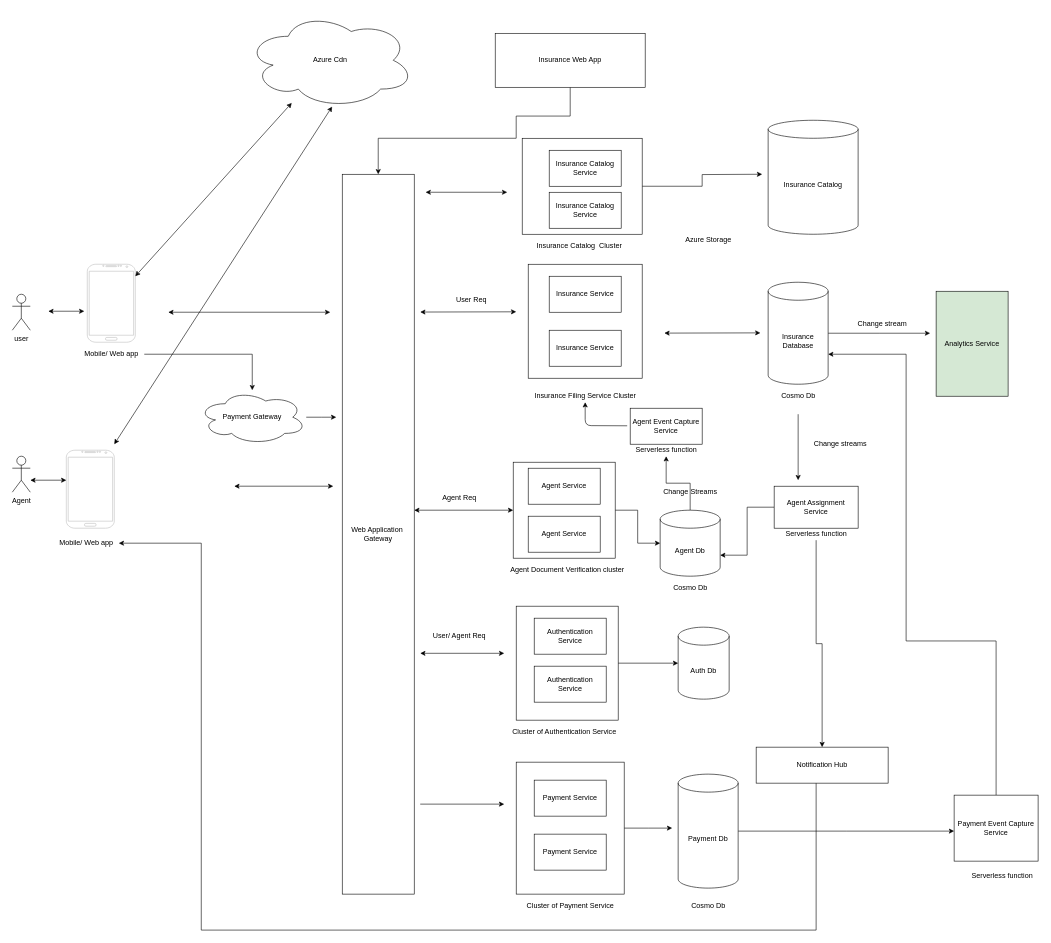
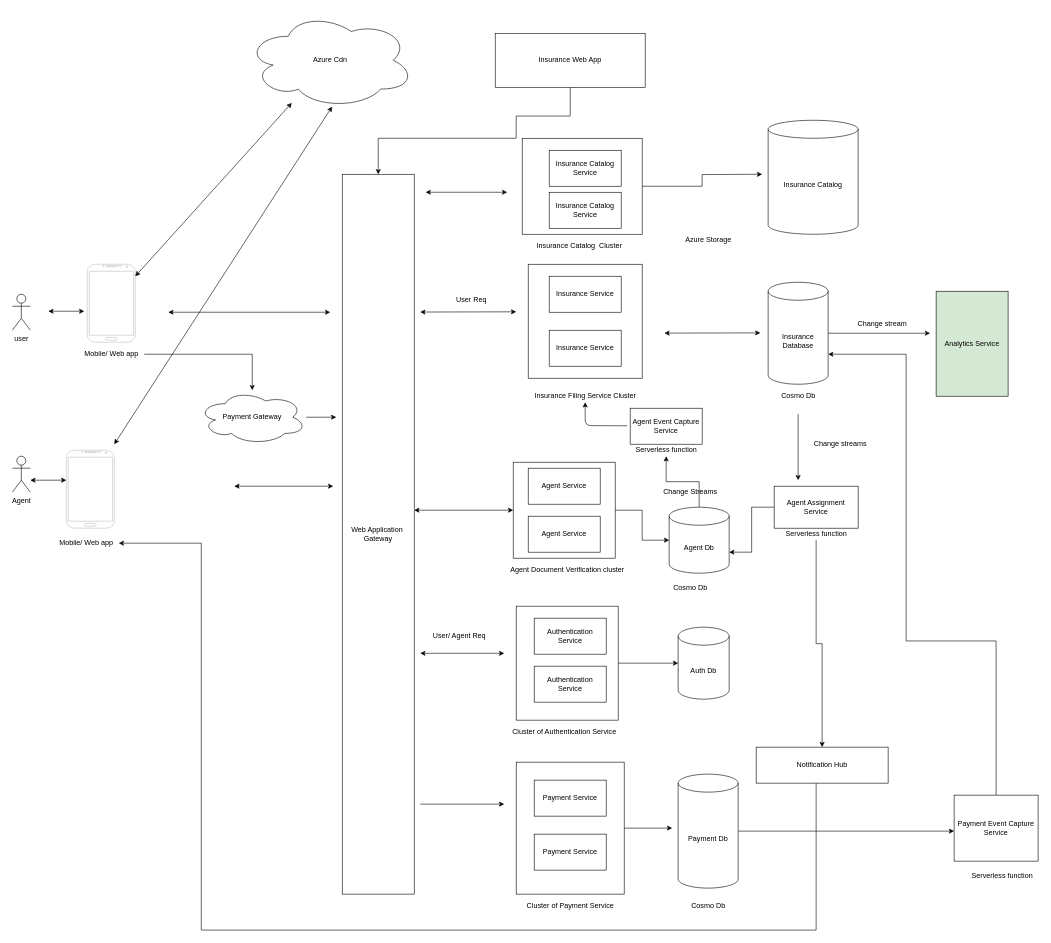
  <mxCell id="0" />
  <mxCell id="1" parent="0" />
  <mxCell id="2" value="Web Application&amp;nbsp;&lt;br&gt;Gateway" style="rounded=0;whiteSpace=wrap;html=1;" parent="1" vertex="1"><mxGeometry x="570" y="290" width="120" height="1200" as="geometry" /></mxCell>
  <mxCell id="3" value="user&lt;br&gt;" style="shape=umlActor;verticalLabelPosition=bottom;verticalAlign=top;html=1;outlineConnect=0;" parent="1" vertex="1"><mxGeometry x="20" y="490" width="30" height="60" as="geometry" /></mxCell>
  <mxCell id="4" value="" style="verticalLabelPosition=bottom;verticalAlign=top;html=1;shadow=0;dashed=0;strokeWidth=1;shape=mxgraph.android.phone2;strokeColor=#c0c0c0;" parent="1" vertex="1"><mxGeometry x="145" y="440" width="80" height="130" as="geometry" /></mxCell>
  <mxCell id="5" style="edgeStyle=orthogonalEdgeStyle;rounded=0;orthogonalLoop=1;jettySize=auto;html=1;" parent="1" source="6" target="38" edge="1"><mxGeometry relative="1" as="geometry" /></mxCell>
  <mxCell id="6" value="Mobile/ Web app" style="text;html=1;align=center;verticalAlign=middle;resizable=0;points=[];autosize=1;" parent="1" vertex="1"><mxGeometry x="130" y="580" width="110" height="20" as="geometry" /></mxCell>
  <mxCell id="7" value="" style="endArrow=classic;startArrow=classic;html=1;" parent="1" edge="1"><mxGeometry width="50" height="50" relative="1" as="geometry"><mxPoint x="80" y="518.33" as="sourcePoint" /><mxPoint x="140" y="518.33" as="targetPoint" /></mxGeometry></mxCell>
  <mxCell id="8" value="" style="endArrow=classic;startArrow=classic;html=1;" parent="1" edge="1"><mxGeometry width="50" height="50" relative="1" as="geometry"><mxPoint y="520" as="sourcePoint" x="280" /><mxPoint x="550" y="520" as="targetPoint" /></mxGeometry></mxCell>
  <mxCell id="9" value="Agent" style="shape=umlActor;verticalLabelPosition=bottom;verticalAlign=top;html=1;outlineConnect=0;" parent="1" vertex="1"><mxGeometry x="20" y="760" width="30" height="60" as="geometry" /></mxCell>
  <mxCell id="10" value="" style="verticalLabelPosition=bottom;verticalAlign=top;html=1;shadow=0;dashed=0;strokeWidth=1;shape=mxgraph.android.phone2;strokeColor=#c0c0c0;" parent="1" vertex="1"><mxGeometry x="110" y="750" width="80" height="130" as="geometry" /></mxCell>
  <mxCell id="11" value="" style="endArrow=classic;startArrow=classic;html=1;" parent="1" edge="1"><mxGeometry width="50" height="50" relative="1" as="geometry"><mxPoint x="50" y="800" as="sourcePoint" /><mxPoint x="110" y="800" as="targetPoint" /></mxGeometry></mxCell>
  <mxCell id="12" value="" style="endArrow=classic;startArrow=classic;html=1;" parent="1" edge="1"><mxGeometry width="50" height="50" relative="1" as="geometry"><mxPoint x="390" y="810" as="sourcePoint" /><mxPoint x="555" y="810" as="targetPoint" /></mxGeometry></mxCell>
  <mxCell id="13" value="Mobile/ Web app" style="text;html=1;align=center;verticalAlign=middle;resizable=0;points=[];autosize=1;" parent="1" vertex="1"><mxGeometry x="87.5" y="895" width="110" height="20" as="geometry" /></mxCell>
  <mxCell id="14" value="" style="endArrow=classic;startArrow=classic;html=1;entryX=0;entryY=0.5;entryDx=0;entryDy=0;" parent="1" target="40" edge="1"><mxGeometry width="50" height="50" relative="1" as="geometry"><mxPoint x="690" y="850" as="sourcePoint" /><mxPoint x="830" y="860" as="targetPoint" /></mxGeometry></mxCell>
- <mxCell id="15" value="Agent Req" style="text;html=1;align=center;verticalAlign=middle;resizable=0;points=[];autosize=1;" parent="1" vertex="1"><mxGeometry x="730" y="820" width="70" height="20" as="geometry" /></mxCell>
  <mxCell id="16" value="" style="endArrow=classic;startArrow=classic;html=1;" parent="1" edge="1"><mxGeometry width="50" height="50" relative="1" as="geometry"><mxPoint x="700" y="519.7" as="sourcePoint" /><mxPoint x="860" y="519.29" as="targetPoint" /></mxGeometry></mxCell>
  <mxCell id="17" value="User Req" style="text;html=1;align=center;verticalAlign=middle;resizable=0;points=[];autosize=1;" parent="1" vertex="1"><mxGeometry x="750" y="490" width="70" height="20" as="geometry" /></mxCell>
  <mxCell id="18" value="" style="whiteSpace=wrap;html=1;aspect=fixed;" parent="1" vertex="1"><mxGeometry x="880" y="440" width="190" height="190" as="geometry" /></mxCell>
  <mxCell id="19" value="Insurance Service" style="rounded=0;whiteSpace=wrap;html=1;" parent="1" vertex="1"><mxGeometry x="915" y="460" width="120" height="60" as="geometry" /></mxCell>
  <mxCell id="20" value="Insurance Service" style="rounded=0;whiteSpace=wrap;html=1;" parent="1" vertex="1"><mxGeometry x="915" y="550" width="120" height="60" as="geometry" /></mxCell>
  <mxCell id="21" value="" style="endArrow=classic;startArrow=classic;html=1;" parent="1" edge="1"><mxGeometry width="50" height="50" relative="1" as="geometry"><mxPoint x="1107" y="554.82" as="sourcePoint" /><mxPoint x="1267" y="554.41" as="targetPoint" /></mxGeometry></mxCell>
  <mxCell id="22" value="Insurance Filing Service Cluster" style="text;html=1;align=center;verticalAlign=middle;resizable=0;points=[];autosize=1;" parent="1" vertex="1"><mxGeometry x="885" y="650" width="180" height="20" as="geometry" /></mxCell>
  <mxCell id="23" style="edgeStyle=orthogonalEdgeStyle;rounded=0;orthogonalLoop=1;jettySize=auto;html=1;" parent="1" edge="1"><mxGeometry relative="1" as="geometry"><mxPoint x="1330" y="800" as="targetPoint" /><mxPoint x="1330" y="690" as="sourcePoint" /></mxGeometry></mxCell>
  <mxCell id="24" style="edgeStyle=orthogonalEdgeStyle;rounded=0;orthogonalLoop=1;jettySize=auto;html=1;" parent="1" source="25" edge="1"><mxGeometry relative="1" as="geometry"><mxPoint x="1550" y="555" as="targetPoint" /></mxGeometry></mxCell>
  <mxCell id="25" value="Insurance Database" style="shape=cylinder3;whiteSpace=wrap;html=1;boundedLbl=1;backgroundOutline=1;size=15;" parent="1" vertex="1"><mxGeometry x="1280" y="470" width="100" height="170" as="geometry" /></mxCell>
  <mxCell id="26" style="edgeStyle=orthogonalEdgeStyle;rounded=0;orthogonalLoop=1;jettySize=auto;html=1;entryX=1;entryY=0;entryDx=0;entryDy=75;entryPerimeter=0;" edge="1" parent="1" source="27" target="29"><mxGeometry relative="1" as="geometry" /></mxCell>
  <mxCell id="27" value="Agent Assignment Service" style="rounded=0;whiteSpace=wrap;html=1;" parent="1" vertex="1"><mxGeometry x="1290" y="810" width="140" height="70" as="geometry" /></mxCell>
  <mxCell id="28" style="edgeStyle=orthogonalEdgeStyle;rounded=0;orthogonalLoop=1;jettySize=auto;html=1;" edge="1" parent="1" source="29" target="82"><mxGeometry relative="1" as="geometry" /></mxCell>
- <mxCell id="29" value="Agent Db" style="shape=cylinder3;whiteSpace=wrap;html=1;boundedLbl=1;backgroundOutline=1;size=15;" parent="1" vertex="1"><mxGeometry x="1100" y="850" width="100" height="110" as="geometry" /></mxCell>
+ <mxCell id="29" value="Agent Db" style="shape=cylinder3;whiteSpace=wrap;html=1;boundedLbl=1;backgroundOutline=1;size=15;" parent="1" vertex="1"><mxGeometry x="1115" y="845" width="100" height="110" as="geometry" /></mxCell>
  <mxCell id="30" style="edgeStyle=orthogonalEdgeStyle;rounded=0;orthogonalLoop=1;jettySize=auto;html=1;entryX=0.5;entryY=0;entryDx=0;entryDy=0;" parent="1" source="31" target="35" edge="1"><mxGeometry relative="1" as="geometry"><mxPoint x="1360" y="980" as="targetPoint" /></mxGeometry></mxCell>
  <mxCell id="31" value="Serverless function" style="text;html=1;align=center;verticalAlign=middle;resizable=0;points=[];autosize=1;" parent="1" vertex="1"><mxGeometry x="1300" y="880" width="120" height="20" as="geometry" /></mxCell>
  <mxCell id="32" value="Cosmo Db" style="text;html=1;align=center;verticalAlign=middle;resizable=0;points=[];autosize=1;" parent="1" vertex="1"><mxGeometry x="1295" y="650" width="70" height="20" as="geometry" /></mxCell>
  <mxCell id="33" value="Change streams" style="text;html=1;align=center;verticalAlign=middle;resizable=0;points=[];autosize=1;rotation=0;" parent="1" vertex="1"><mxGeometry x="1350" y="730" width="100" height="20" as="geometry" /></mxCell>
  <mxCell id="34" style="edgeStyle=orthogonalEdgeStyle;rounded=0;orthogonalLoop=1;jettySize=auto;html=1;" parent="1" source="35" target="13" edge="1"><mxGeometry relative="1" as="geometry"><Array as="points"><mxPoint x="1360" y="1550" /><mxPoint x="335" y="1550" /></Array></mxGeometry></mxCell>
  <mxCell id="35" value="Notification Hub" style="rounded=0;whiteSpace=wrap;html=1;" parent="1" vertex="1"><mxGeometry x="1260" y="1245" width="220" height="60" as="geometry" /></mxCell>
  <mxCell id="36" value="Agent Document Verification cluster" style="text;html=1;align=center;verticalAlign=middle;resizable=0;points=[];autosize=1;" parent="1" vertex="1"><mxGeometry x="840" y="940" width="210" height="20" as="geometry" /></mxCell>
  <mxCell id="37" style="edgeStyle=orthogonalEdgeStyle;rounded=0;orthogonalLoop=1;jettySize=auto;html=1;" parent="1" source="38" edge="1"><mxGeometry relative="1" as="geometry"><mxPoint x="560" y="695" as="targetPoint" /></mxGeometry></mxCell>
  <mxCell id="38" value="Payment Gateway" style="ellipse;shape=cloud;whiteSpace=wrap;html=1;" parent="1" vertex="1"><mxGeometry x="330" y="650" width="180" height="90" as="geometry" /></mxCell>
  <mxCell id="39" style="edgeStyle=orthogonalEdgeStyle;rounded=0;orthogonalLoop=1;jettySize=auto;html=1;" parent="1" source="40" target="29" edge="1"><mxGeometry relative="1" as="geometry" /></mxCell>
  <mxCell id="40" value="" style="rounded=0;whiteSpace=wrap;html=1;" parent="1" vertex="1"><mxGeometry x="855" y="770" width="170" height="160" as="geometry" /></mxCell>
  <mxCell id="41" value="Agent Service" style="rounded=0;whiteSpace=wrap;html=1;" parent="1" vertex="1"><mxGeometry x="880" y="780" width="120" height="60" as="geometry" /></mxCell>
  <mxCell id="42" value="Agent Service" style="rounded=0;whiteSpace=wrap;html=1;" parent="1" vertex="1"><mxGeometry x="880" y="860" width="120" height="60" as="geometry" /></mxCell>
  <mxCell id="43" value="Analytics Service" style="rounded=0;whiteSpace=wrap;html=1;fillColor=#d5e8d4;" parent="1" vertex="1"><mxGeometry x="1560" y="485" width="120" height="175" as="geometry" /></mxCell>
  <mxCell id="44" value="Change stream" style="text;html=1;align=center;verticalAlign=middle;resizable=0;points=[];autosize=1;" parent="1" vertex="1"><mxGeometry x="1420" y="530" width="100" height="20" as="geometry" /></mxCell>
  <mxCell id="45" value="Cosmo Db" style="text;html=1;align=center;verticalAlign=middle;resizable=0;points=[];autosize=1;" parent="1" vertex="1"><mxGeometry x="1115" y="970" width="70" height="20" as="geometry" /></mxCell>
  <mxCell id="46" value="Change Streams" style="text;html=1;align=center;verticalAlign=middle;resizable=0;points=[];autosize=1;" parent="1" vertex="1"><mxGeometry x="1095" y="810" width="110" height="20" as="geometry" /></mxCell>
  <mxCell id="47" style="edgeStyle=orthogonalEdgeStyle;rounded=0;orthogonalLoop=1;jettySize=auto;html=1;" parent="1" source="48" target="53" edge="1"><mxGeometry relative="1" as="geometry" /></mxCell>
  <mxCell id="48" value="" style="rounded=0;whiteSpace=wrap;html=1;" parent="1" vertex="1"><mxGeometry x="860" y="1010" width="170" height="190" as="geometry" /></mxCell>
  <mxCell id="49" value="Authentication Service" style="rounded=0;whiteSpace=wrap;html=1;" parent="1" vertex="1"><mxGeometry x="890" y="1030" width="120" height="60" as="geometry" /></mxCell>
  <mxCell id="50" value="Authentication Service" style="rounded=0;whiteSpace=wrap;html=1;" parent="1" vertex="1"><mxGeometry x="890" y="1110" width="120" height="60" as="geometry" /></mxCell>
  <mxCell id="51" value="Cluster of Authentication Service" style="text;html=1;align=center;verticalAlign=middle;resizable=0;points=[];autosize=1;" parent="1" vertex="1"><mxGeometry x="845" y="1210" width="190" height="20" as="geometry" /></mxCell>
  <mxCell id="52" value="" style="endArrow=classic;startArrow=classic;html=1;" parent="1" edge="1"><mxGeometry width="50" height="50" relative="1" as="geometry"><mxPoint x="840" y="1088.57" as="sourcePoint" /><mxPoint x="700" y="1088.57" as="targetPoint" /></mxGeometry></mxCell>
  <mxCell id="53" value="Auth Db" style="shape=cylinder3;whiteSpace=wrap;html=1;boundedLbl=1;backgroundOutline=1;size=15;" parent="1" vertex="1"><mxGeometry x="1130" y="1045" width="85" height="120" as="geometry" /></mxCell>
  <mxCell id="54" value="User/ Agent Req" style="text;html=1;align=center;verticalAlign=middle;resizable=0;points=[];autosize=1;" parent="1" vertex="1"><mxGeometry x="715" y="1050" width="100" height="20" as="geometry" /></mxCell>
  <mxCell id="55" style="edgeStyle=orthogonalEdgeStyle;rounded=0;orthogonalLoop=1;jettySize=auto;html=1;" parent="1" source="56" edge="1"><mxGeometry relative="1" as="geometry"><mxPoint x="1120" y="1380" as="targetPoint" /></mxGeometry></mxCell>
  <mxCell id="56" value="" style="rounded=0;whiteSpace=wrap;html=1;" parent="1" vertex="1"><mxGeometry x="860" y="1270" width="180" height="220" as="geometry" /></mxCell>
  <mxCell id="57" value="Payment Service" style="rounded=0;whiteSpace=wrap;html=1;" parent="1" vertex="1"><mxGeometry x="890" y="1300" width="120" height="60" as="geometry" /></mxCell>
  <mxCell id="58" value="Payment Service" style="rounded=0;whiteSpace=wrap;html=1;" parent="1" vertex="1"><mxGeometry x="890" y="1390" width="120" height="60" as="geometry" /></mxCell>
  <mxCell id="59" value="Cluster of Payment Service" style="text;html=1;align=center;verticalAlign=middle;resizable=0;points=[];autosize=1;" parent="1" vertex="1"><mxGeometry x="870" y="1500" width="160" height="20" as="geometry" /></mxCell>
  <mxCell id="60" value="" style="endArrow=classic;html=1;" parent="1" edge="1"><mxGeometry width="50" height="50" relative="1" as="geometry"><mxPoint x="700" y="1340" as="sourcePoint" /><mxPoint x="840" y="1340" as="targetPoint" /></mxGeometry></mxCell>
  <mxCell id="61" style="edgeStyle=orthogonalEdgeStyle;rounded=0;orthogonalLoop=1;jettySize=auto;html=1;" edge="1" parent="1" source="62"><mxGeometry relative="1" as="geometry"><mxPoint x="1590" y="1385" as="targetPoint" /></mxGeometry></mxCell>
  <mxCell id="62" value="Payment Db" style="shape=cylinder3;whiteSpace=wrap;html=1;boundedLbl=1;backgroundOutline=1;size=15;" parent="1" vertex="1"><mxGeometry x="1130" y="1290" width="100" height="190" as="geometry" /></mxCell>
  <mxCell id="63" style="edgeStyle=orthogonalEdgeStyle;rounded=0;orthogonalLoop=1;jettySize=auto;html=1;entryX=1;entryY=0;entryDx=0;entryDy=120;entryPerimeter=0;" edge="1" parent="1" source="64" target="25"><mxGeometry relative="1" as="geometry"><mxPoint x="1510" y="590" as="targetPoint" /><Array as="points"><mxPoint x="1660" y="1068" /><mxPoint x="1510" y="1068" /><mxPoint x="1510" y="590" /></Array></mxGeometry></mxCell>
  <mxCell id="64" value="Payment Event Capture Service" style="rounded=0;whiteSpace=wrap;html=1;" vertex="1" parent="1"><mxGeometry x="1590" y="1325" width="140" height="110" as="geometry" /></mxCell>
  <mxCell id="65" value="Serverless function" style="text;html=1;align=center;verticalAlign=middle;resizable=0;points=[];autosize=1;" vertex="1" parent="1"><mxGeometry x="1610" y="1450" width="120" height="20" as="geometry" /></mxCell>
  <mxCell id="66" value="Cosmo Db&lt;br&gt;" style="text;html=1;align=center;verticalAlign=middle;resizable=0;points=[];autosize=1;" vertex="1" parent="1"><mxGeometry x="1145" y="1500" width="70" height="20" as="geometry" /></mxCell>
  <mxCell id="67" value="" style="endArrow=classic;startArrow=classic;html=1;" edge="1" parent="1" target="68"><mxGeometry width="50" height="50" relative="1" as="geometry"><mxPoint x="225" y="460" as="sourcePoint" /><mxPoint x="520" y="320" as="targetPoint" /></mxGeometry></mxCell>
  <mxCell id="68" value="Azure Cdn" style="ellipse;shape=cloud;whiteSpace=wrap;html=1;" vertex="1" parent="1"><mxGeometry x="410" y="20" width="280" height="160" as="geometry" /></mxCell>
  <mxCell id="69" style="edgeStyle=orthogonalEdgeStyle;rounded=0;orthogonalLoop=1;jettySize=auto;html=1;entryX=0.5;entryY=0;entryDx=0;entryDy=0;" edge="1" parent="1" source="70" target="2"><mxGeometry relative="1" as="geometry"><mxPoint x="630" y="240" as="targetPoint" /><Array as="points"><mxPoint x="950" y="193" /><mxPoint x="860" y="193" /><mxPoint x="860" y="230" /><mxPoint x="630" y="230" /></Array></mxGeometry></mxCell>
  <mxCell id="70" value="Insurance Web App" style="rounded=0;whiteSpace=wrap;html=1;" vertex="1" parent="1"><mxGeometry x="825" y="55" width="250" height="90" as="geometry" /></mxCell>
  <mxCell id="71" value="Azure Storage" style="text;html=1;align=center;verticalAlign=middle;resizable=0;points=[];autosize=1;" vertex="1" parent="1"><mxGeometry x="1135" y="390" width="90" height="20" as="geometry" /></mxCell>
  <mxCell id="72" style="edgeStyle=orthogonalEdgeStyle;rounded=0;orthogonalLoop=1;jettySize=auto;html=1;" edge="1" parent="1" source="73"><mxGeometry relative="1" as="geometry"><mxPoint x="1270" y="290" as="targetPoint" /></mxGeometry></mxCell>
  <mxCell id="73" value="" style="rounded=0;whiteSpace=wrap;html=1;" vertex="1" parent="1"><mxGeometry x="870" y="230" width="200" height="160" as="geometry" /></mxCell>
  <mxCell id="74" value="Insurance Catalog&amp;nbsp; Cluster" style="text;html=1;align=center;verticalAlign=middle;resizable=0;points=[];autosize=1;" vertex="1" parent="1"><mxGeometry x="885" y="400" width="160" height="20" as="geometry" /></mxCell>
  <mxCell id="75" value="Insurance Catalog" style="shape=cylinder3;whiteSpace=wrap;html=1;boundedLbl=1;backgroundOutline=1;size=15;" vertex="1" parent="1"><mxGeometry x="1280" y="200" width="150" height="190" as="geometry" /></mxCell>
  <mxCell id="76" value="" style="endArrow=classic;startArrow=classic;html=1;entryX=0.511;entryY=0.983;entryDx=0;entryDy=0;entryPerimeter=0;" edge="1" parent="1" target="68"><mxGeometry width="50" height="50" relative="1" as="geometry"><mxPoint x="190" y="740" as="sourcePoint" /><mxPoint x="240" y="690" as="targetPoint" /></mxGeometry></mxCell>
  <mxCell id="77" value="" style="endArrow=classic;startArrow=classic;html=1;" edge="1" parent="1"><mxGeometry width="50" height="50" relative="1" as="geometry"><mxPoint x="709" y="320" as="sourcePoint" /><mxPoint x="845" y="320" as="targetPoint" /></mxGeometry></mxCell>
  <mxCell id="78" value="Insurance Catalog Service" style="rounded=0;whiteSpace=wrap;html=1;" vertex="1" parent="1"><mxGeometry x="915" y="250" width="120" height="60" as="geometry" /></mxCell>
  <mxCell id="79" value="Insurance Catalog Service" style="rounded=0;whiteSpace=wrap;html=1;" vertex="1" parent="1"><mxGeometry x="915" y="320" width="120" height="60" as="geometry" /></mxCell>
  <mxCell id="80" value="" style="endArrow=classic;html=1;" edge="1" parent="1" target="22"><mxGeometry width="50" height="50" relative="1" as="geometry"><mxPoint x="1045" y="709.29" as="sourcePoint" /><mxPoint x="905" y="709.29" as="targetPoint" /><Array as="points"><mxPoint x="975" y="709" /></Array></mxGeometry></mxCell>
  <mxCell id="81" value="Agent Event Capture Service" style="rounded=0;whiteSpace=wrap;html=1;" vertex="1" parent="1"><mxGeometry x="1050" y="680" width="120" height="60" as="geometry" /></mxCell>
  <mxCell id="82" value="Serverless function" style="text;html=1;align=center;verticalAlign=middle;resizable=0;points=[];autosize=1;" vertex="1" parent="1"><mxGeometry x="1050" y="740" width="120" height="20" as="geometry" /></mxCell>
